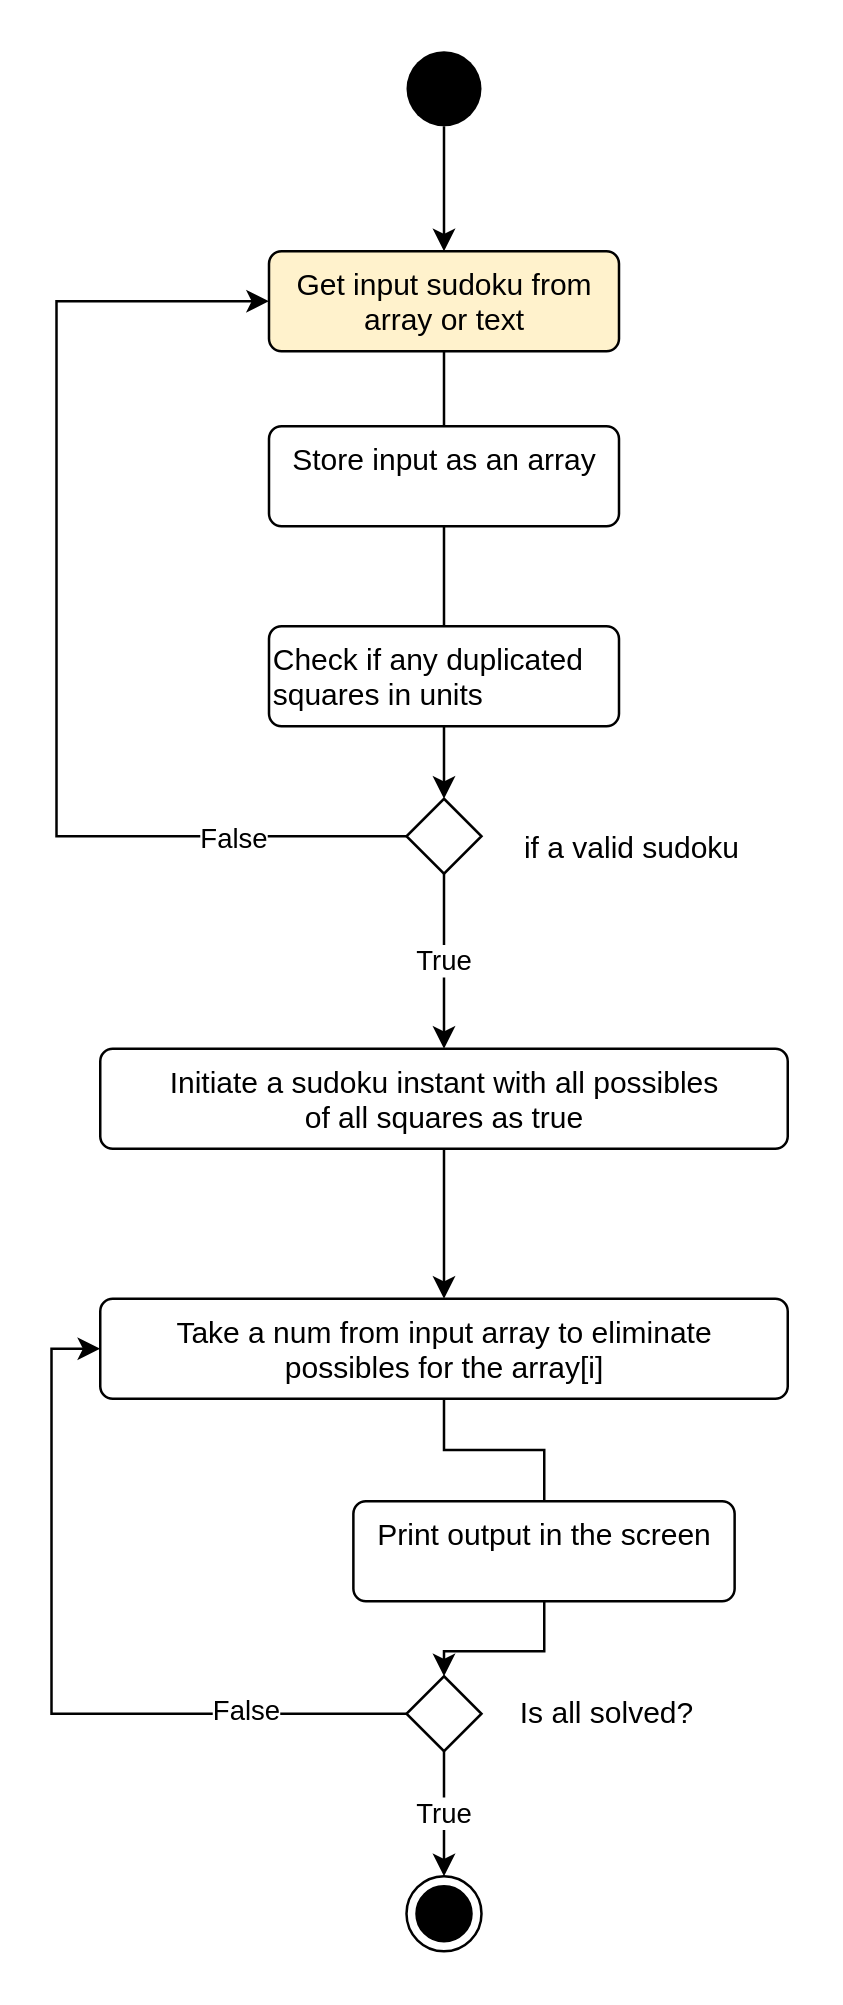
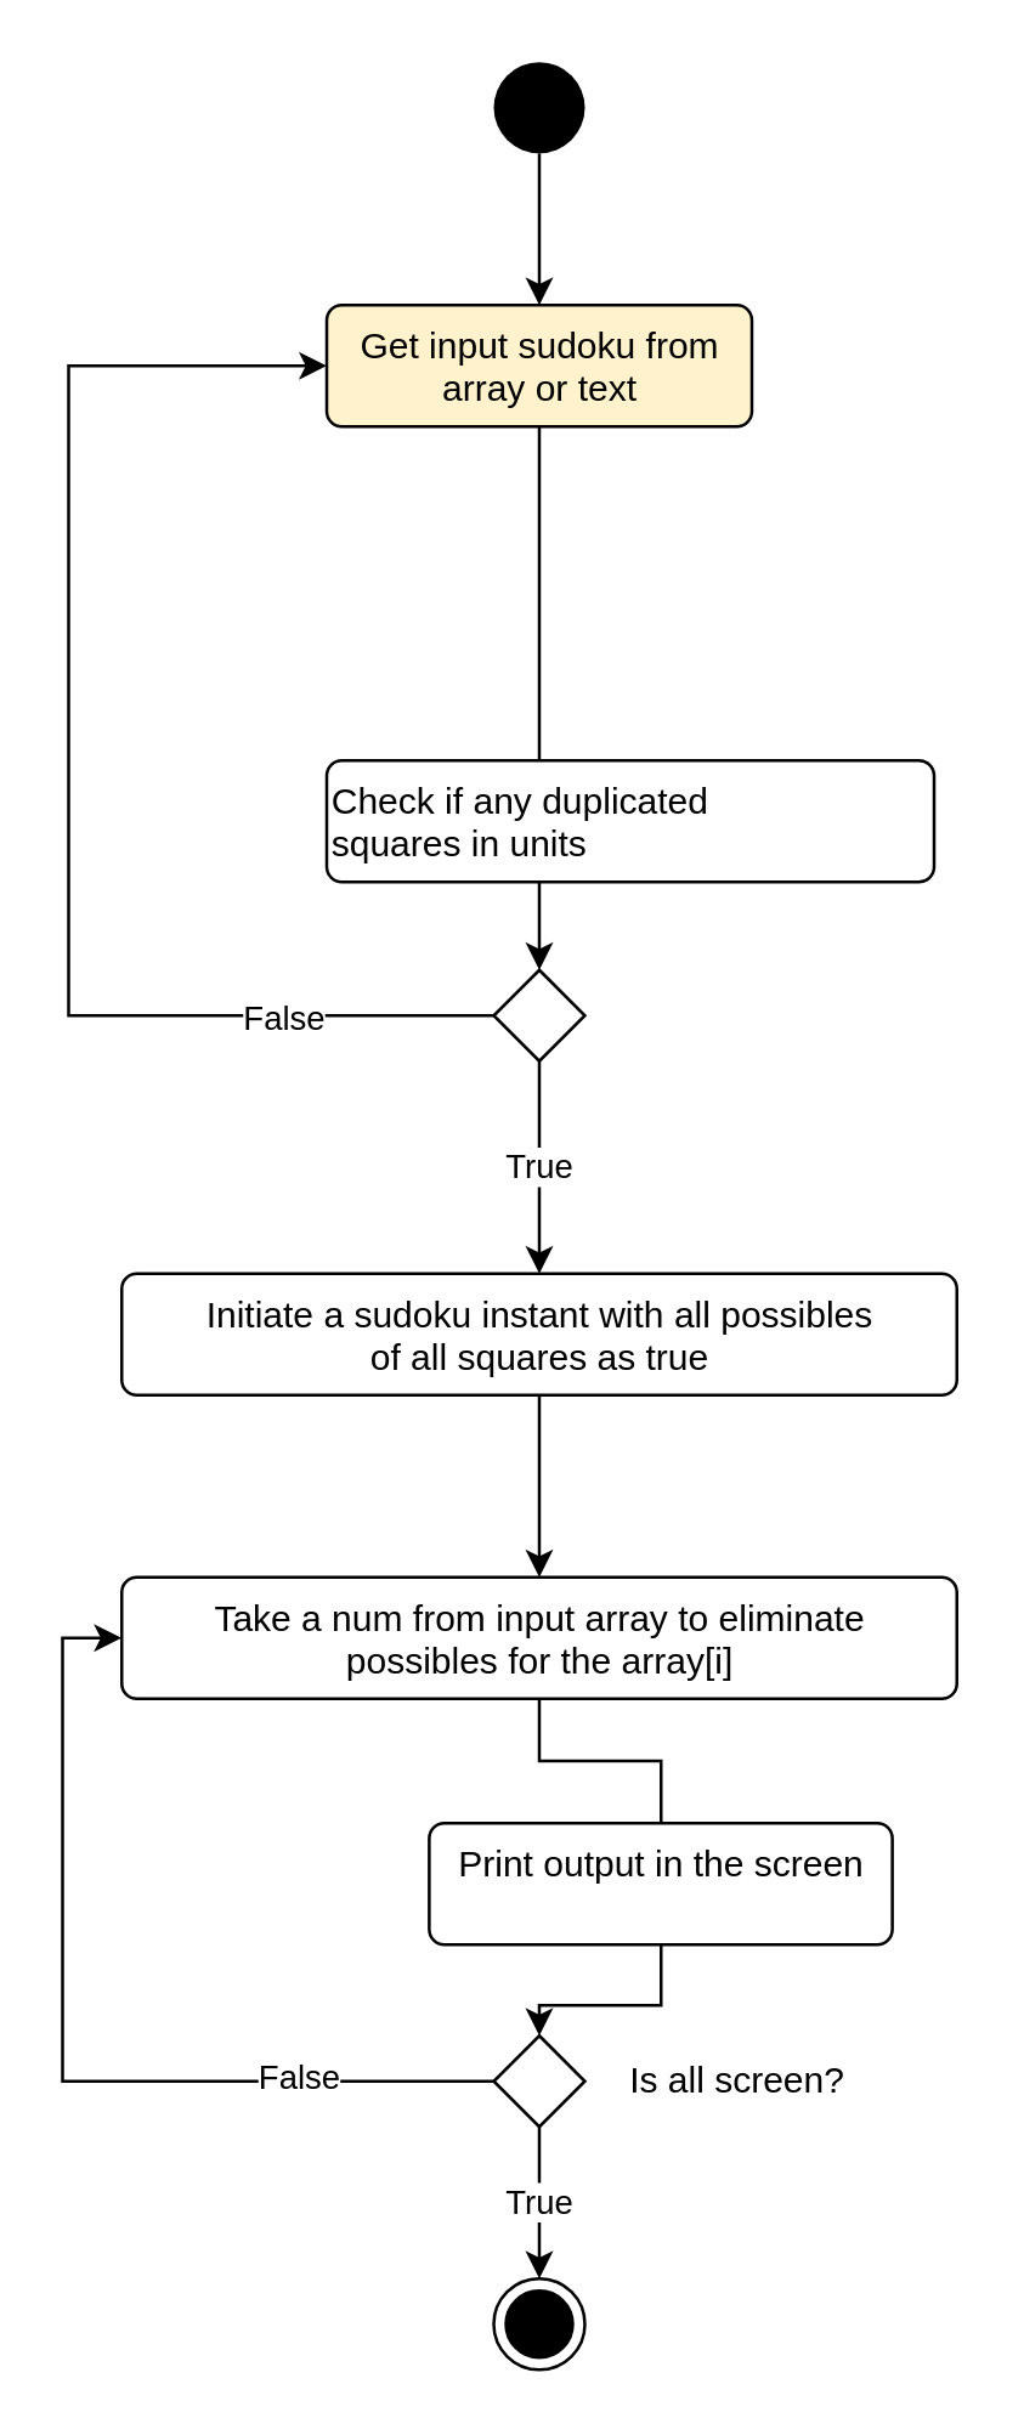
  <mxCell id="0" />
  <mxCell id="1" parent="0" />
  <mxCell id="2" style="edgeStyle=orthogonalEdgeStyle;rounded=0;orthogonalLoop=1;jettySize=auto;html=1;" parent="1" source="3" target="5" edge="1"><mxGeometry relative="1" as="geometry" /></mxCell>
  <mxCell id="3" value="" style="ellipse;fillColor=#000000;strokeColor=none;" parent="1" vertex="1"><mxGeometry x="162" y="20" width="30" height="30" as="geometry" /></mxCell>
  <mxCell id="4" style="edgeStyle=orthogonalEdgeStyle;rounded=0;orthogonalLoop=1;jettySize=auto;html=1;" parent="1" source="5" target="9" edge="1"><mxGeometry relative="1" as="geometry" /></mxCell>
  <mxCell id="5" value="Get input sudoku from &lt;br&gt;array or text" style="html=1;align=center;verticalAlign=top;rounded=1;absoluteArcSize=1;arcSize=10;dashed=0;fillColor=#fff2cc;" parent="1" vertex="1"><mxGeometry x="107" y="100" width="140" height="40" as="geometry" /></mxCell>
  <mxCell id="6" style="edgeStyle=orthogonalEdgeStyle;rounded=0;orthogonalLoop=1;jettySize=auto;html=1;entryX=0;entryY=0.5;entryDx=0;entryDy=0;" parent="1" source="9" target="5" edge="1"><mxGeometry relative="1" as="geometry"><mxPoint x="22" y="250" as="targetPoint" /><Array as="points"><mxPoint x="22" y="334" /><mxPoint x="22" y="120" /></Array></mxGeometry></mxCell>
  <mxCell id="7" value="False" style="edgeLabel;html=1;align=center;verticalAlign=middle;resizable=0;points=[];" parent="6" vertex="1" connectable="0"><mxGeometry x="-0.386" relative="1" as="geometry"><mxPoint x="65" as="offset" /></mxGeometry></mxCell>
  <mxCell id="8" value="True" style="edgeStyle=orthogonalEdgeStyle;rounded=0;orthogonalLoop=1;jettySize=auto;html=1;" parent="1" source="9" target="12" edge="1"><mxGeometry relative="1" as="geometry" /></mxCell>
  <mxCell id="9" value="" style="rhombus;" parent="1" vertex="1"><mxGeometry x="162" y="319" width="30" height="30" as="geometry" /></mxCell>
- <mxCell id="10" value="if a valid sudoku" style="text;html=1;align=center;verticalAlign=middle;resizable=0;points=[];autosize=1;strokeColor=none;" parent="1" vertex="1"><mxGeometry x="202" y="329" width="100" height="20" as="geometry" /></mxCell>
  <mxCell id="11" style="edgeStyle=orthogonalEdgeStyle;rounded=0;orthogonalLoop=1;jettySize=auto;html=1;" parent="1" source="12" target="15" edge="1"><mxGeometry relative="1" as="geometry" /></mxCell>
  <mxCell id="12" value="Initiate a sudoku instant with all possibles &lt;br&gt;of all squares as true" style="html=1;align=center;verticalAlign=top;rounded=1;absoluteArcSize=1;arcSize=10;dashed=0;" parent="1" vertex="1"><mxGeometry x="39.5" y="419" width="275" height="40" as="geometry" /></mxCell>
- <mxCell id="13" value="Check if any duplicated &lt;br&gt;squares in units" style="html=1;align=left;verticalAlign=top;rounded=1;absoluteArcSize=1;arcSize=10;dashed=0;" parent="1" vertex="1"><mxGeometry x="107" y="250" width="140" height="40" as="geometry" /></mxCell>
+ <mxCell id="13" value="Check if any duplicated &lt;br&gt;squares in units" style="html=1;align=left;verticalAlign=top;rounded=1;absoluteArcSize=1;arcSize=10;dashed=0;" parent="1" vertex="1"><mxGeometry x="107" y="250" width="200" height="40" as="geometry" /></mxCell>
  <mxCell id="14" style="edgeStyle=orthogonalEdgeStyle;rounded=0;orthogonalLoop=1;jettySize=auto;html=1;startArrow=none;" parent="1" source="22" target="20" edge="1"><mxGeometry relative="1" as="geometry" /></mxCell>
  <mxCell id="15" value="Take a num from input array to eliminate&lt;br&gt;possibles for the array[i]" style="html=1;align=center;verticalAlign=top;rounded=1;absoluteArcSize=1;arcSize=10;dashed=0;" parent="1" vertex="1"><mxGeometry x="39.5" y="519" width="275" height="40" as="geometry" /></mxCell>
- <mxCell id="16" value="Store input as an array" style="html=1;align=center;verticalAlign=top;rounded=1;absoluteArcSize=1;arcSize=10;dashed=0;" parent="1" vertex="1"><mxGeometry x="107" y="170" width="140" height="40" as="geometry" /></mxCell>
  <mxCell id="17" style="edgeStyle=orthogonalEdgeStyle;rounded=0;orthogonalLoop=1;jettySize=auto;html=1;entryX=0;entryY=0.5;entryDx=0;entryDy=0;" parent="1" source="20" target="15" edge="1"><mxGeometry relative="1" as="geometry"><Array as="points"><mxPoint x="20" y="685" /><mxPoint x="20" y="539" /></Array></mxGeometry></mxCell>
  <mxCell id="18" value="False" style="edgeLabel;html=1;align=center;verticalAlign=middle;resizable=0;points=[];" parent="17" vertex="1" connectable="0"><mxGeometry x="-0.574" y="-2" relative="1" as="geometry"><mxPoint as="offset" /></mxGeometry></mxCell>
  <mxCell id="19" value="True" style="edgeStyle=orthogonalEdgeStyle;rounded=0;orthogonalLoop=1;jettySize=auto;html=1;exitX=0.5;exitY=1;exitDx=0;exitDy=0;entryX=0.5;entryY=0;entryDx=0;entryDy=0;" parent="1" source="20" target="24" edge="1"><mxGeometry relative="1" as="geometry" /></mxCell>
  <mxCell id="20" value="" style="rhombus;" parent="1" vertex="1"><mxGeometry x="162" y="670" width="30" height="30" as="geometry" /></mxCell>
- <mxCell id="21" value="Is all solved?" style="text;html=1;align=center;verticalAlign=middle;resizable=0;points=[];autosize=1;strokeColor=none;" parent="1" vertex="1"><mxGeometry x="202" y="675" width="80" height="20" as="geometry" /></mxCell>
+ <mxCell id="21" value="Is all screen?" style="text;html=1;align=center;verticalAlign=middle;resizable=0;points=[];autosize=1;strokeColor=none;" parent="1" vertex="1"><mxGeometry x="202" y="675" width="80" height="20" as="geometry" /></mxCell>
  <mxCell id="22" value="Print output in the screen" style="html=1;align=center;verticalAlign=top;rounded=1;absoluteArcSize=1;arcSize=10;dashed=0;" parent="1" vertex="1"><mxGeometry x="140.75" y="600" width="152.5" height="40" as="geometry" /></mxCell>
  <mxCell id="23" value="" style="edgeStyle=orthogonalEdgeStyle;rounded=0;orthogonalLoop=1;jettySize=auto;html=1;endArrow=none;" parent="1" source="15" target="22" edge="1"><mxGeometry relative="1" as="geometry"><mxPoint x="177" y="559" as="sourcePoint" /><mxPoint x="177" y="670" as="targetPoint" /></mxGeometry></mxCell>
  <mxCell id="24" value="" style="ellipse;html=1;shape=endState;fillColor=#000000;strokeColor=#000000;" parent="1" vertex="1"><mxGeometry x="162" y="750" width="30" height="30" as="geometry" /></mxCell>
